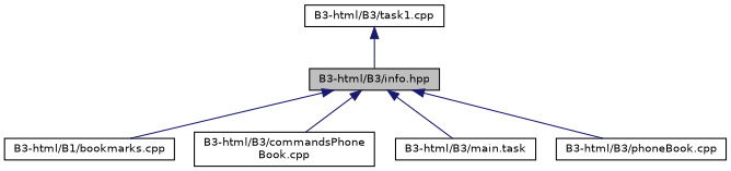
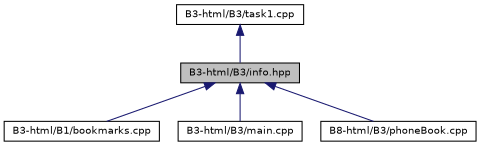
  digraph {
    node [color=black fillcolor=white fontname=Helvetica fontsize=10 shape=record style=filled]
    edge [color=midnightblue dir=back fontname=Helvetica fontsize=10 labelfontname=Helvetica labelfontsize=10 style=solid]
    n1 [fillcolor=grey75 fontcolor=black height=0.2 label="B3-html/B3/info.hpp" width=0.4]
    n2 [height=0.2 label="B3-html/B1/bookmarks.cpp" width=0.4]
-   n3 [height=0.2 label="B3-html/B3/commandsPhone\lBook.cpp" width=0.4]
-   n4 [height=0.2 label="B3-html/B3/main.task" width=0.4]
-   n5 [height=0.2 label="B3-html/B3/phoneBook.cpp" width=0.4]
+   n4 [height=0.2 label="B3-html/B3/main.cpp" width=0.4]
+   n5 [height=0.2 label="B8-html/B3/phoneBook.cpp" width=0.4]
    n6 [height=0.2 label="B3-html/B3/task1.cpp" width=0.4]
    n1 -> n2
-   n1 -> n3
    n1 -> n4
    n1 -> n5
    n6 -> n1
  }
